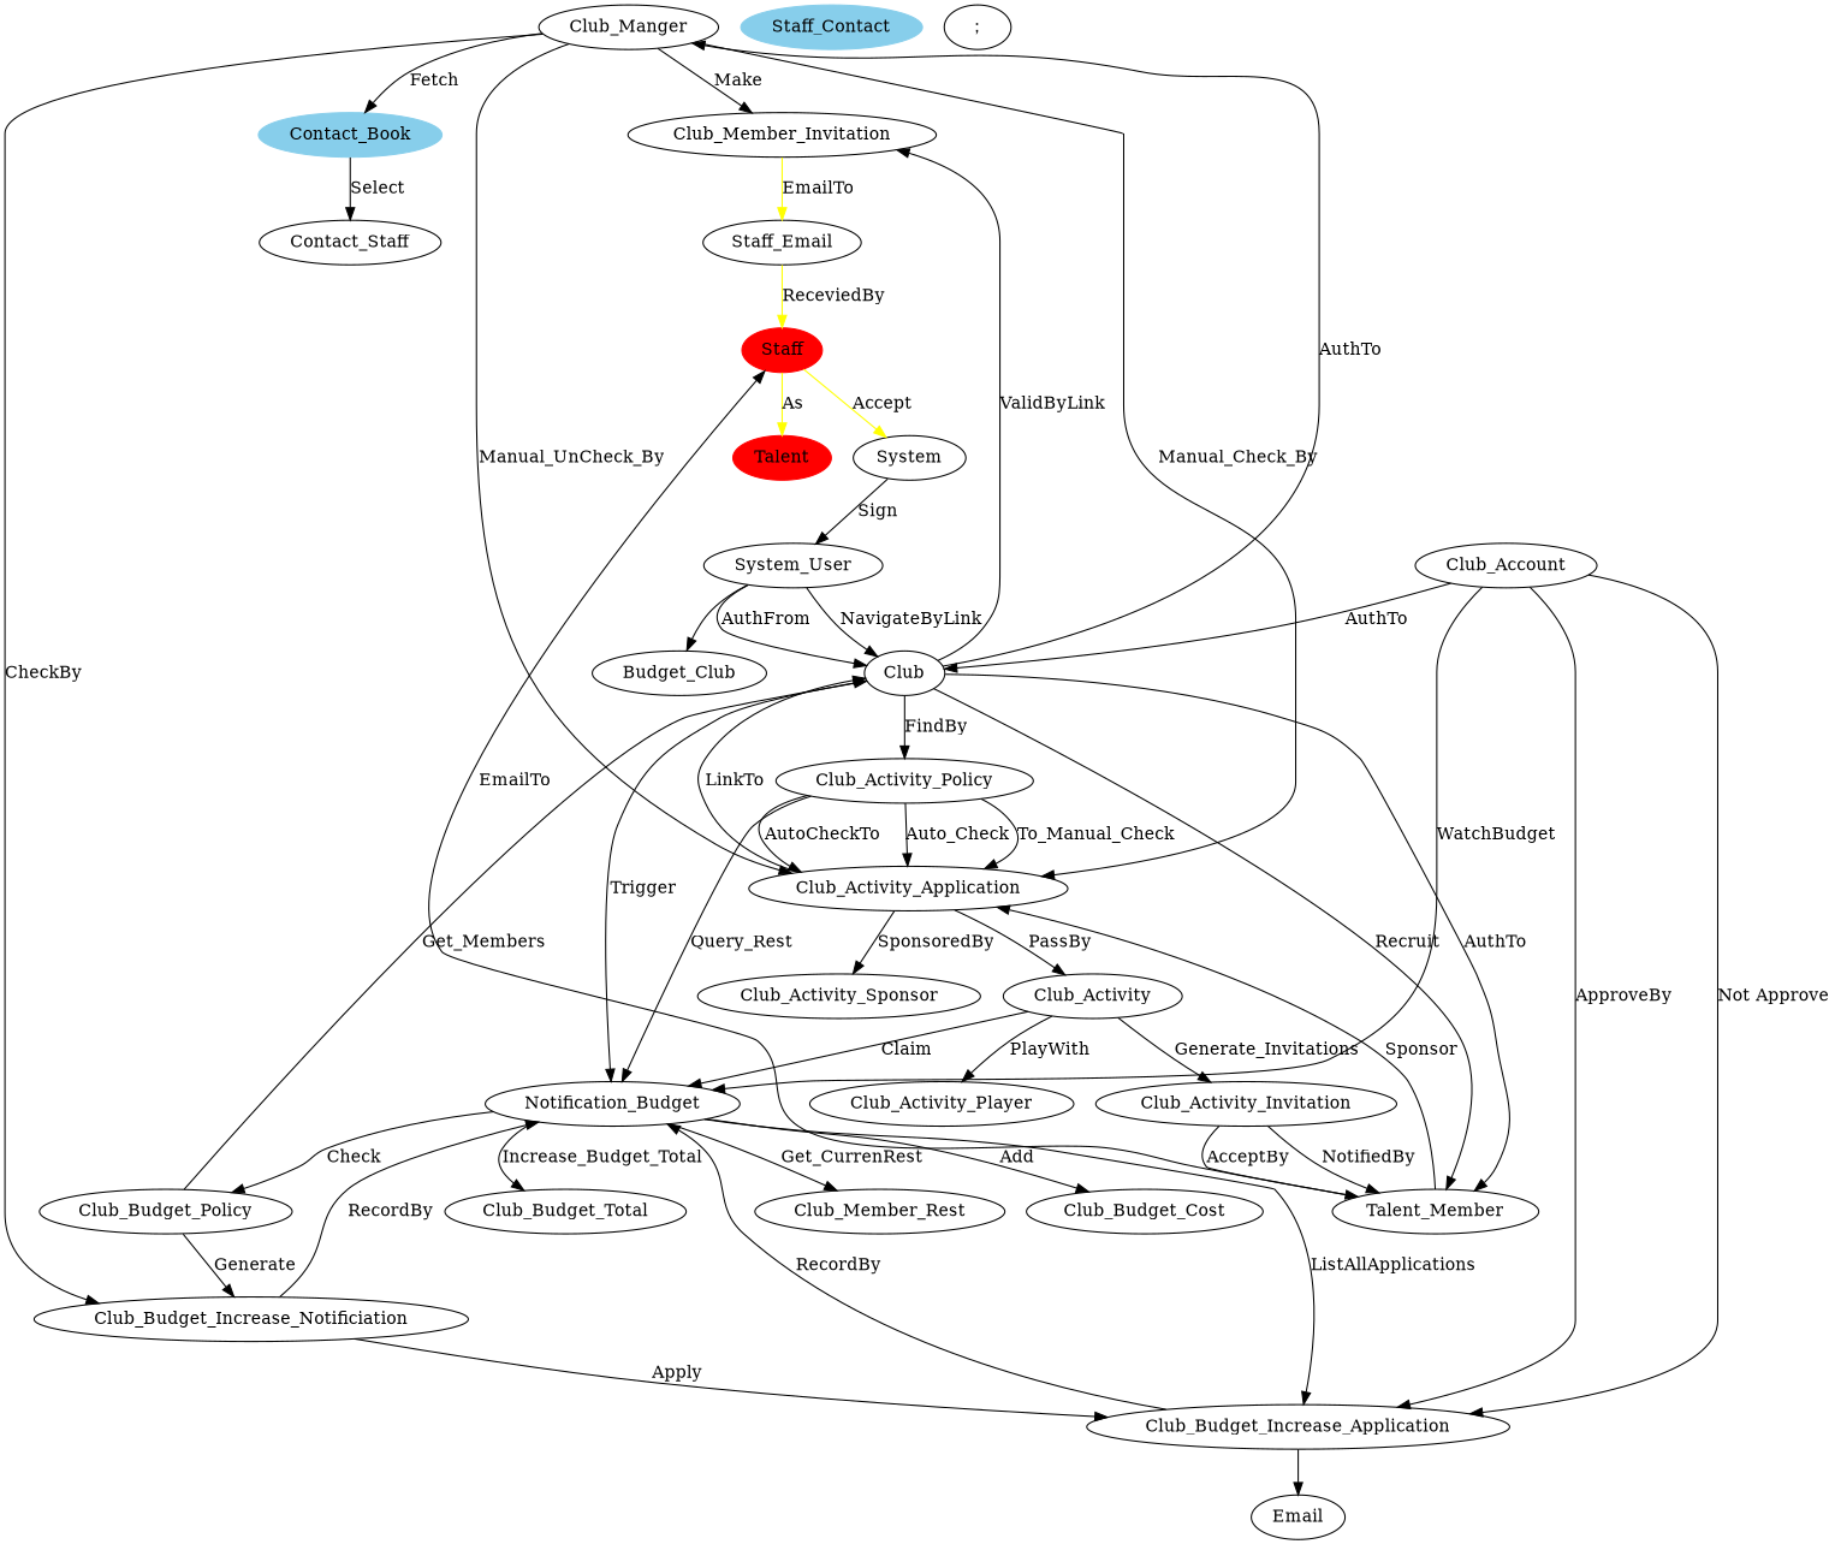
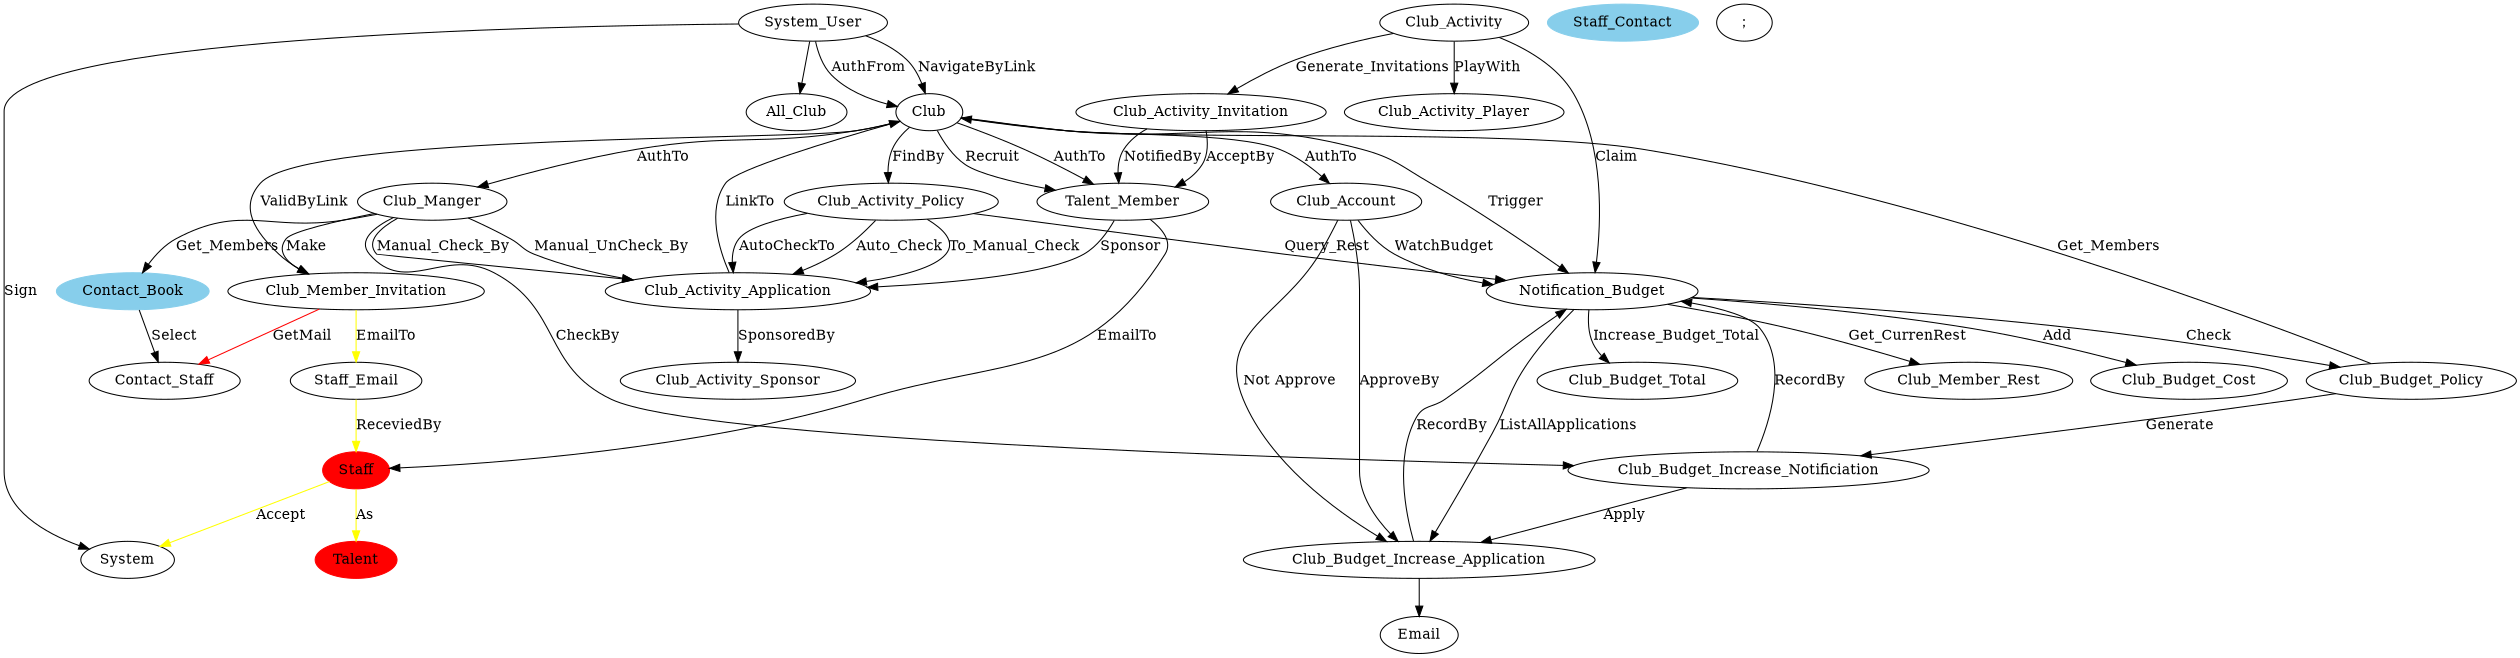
  digraph {
    n1 [color=skyblue label=Contact_Book style=filled]
    n2 [color=skyblue label=Staff_Contact style=filled]
    n3 [color=red label=Staff style=filled]
    n4 [color=red label=Talent style=filled]
    n5 [label=Club]
    n6 [label=Club_Account]
    n7 [label=Club_Manger]
    n8 [label=Talent_Member]
    n9 [label=Club_Member_Invitation]
    n10 [label=Notification_Budget]
    n11 [label=Club_Budget_Policy]
    n12 [label=Club_Budget_Increase_Notificiation]
    n13 [label=Club_Budget_Increase_Application]
    n14 [label=Club_Budget_Total]
    n15 [label=Club_Member_Rest]
    n16 [label=Club_Budget_Cost]
    n17 [label=Club_Activity]
    n18 [label=Club_Activity_Sponsor]
    n19 [label=Club_Activity_Application]
    n20 [label=Club_Activity_Policy]
    n21 [label=Club_Activity_Invitation]
    n22 [label=Club_Activity_Player]
    Contact_Staff
    System
    Staff_Email
    Email
    System_User
-   All_Club [label=Budget_Club]
+   All_Club
    "；"
    subgraph sub_1 {
      label=Contacts
      n1
      n2
    }
    subgraph sub_2 {
      label=SSO
      n3
      n4
    }
    subgraph sub_3 {
      label=Club
      n5
      n6
      n7
      n8
      n9
      n10
      n11
      n12
      n13
      n14
      n15
      n16
      n17
      n18
      n19
      n20
      n21
      n22
    }
    n1 -> Contact_Staff [label=Select]
    n3 -> n4 [color=yellow label=As]
    n3 -> System [color=yellow label=Accept]
-   n6 -> n5 [label=AuthTo]
+   n5 -> n6 [label=AuthTo]
    n5 -> n7 [label=AuthTo]
    n5 -> n8 [label=AuthTo]
    n5 -> n8 [label=Recruit]
    n5 -> n9 [label=ValidByLink]
    n5 -> n10 [label=Trigger]
    n5 -> n20 [label=FindBy]
    n6 -> n10 [label=WatchBudget]
    n6 -> n13 [label=ApproveBy]
    n6 -> n13 [label="Not Approve"]
-   n7 -> n1 [label=Fetch]
+   n7 -> n1 [label=Get_Members]
    n7 -> n9 [label=Make]
    n7 -> n12 [label=CheckBy]
    n7 -> n19 [label=Manual_Check_By]
    n7 -> n19 [label=Manual_UnCheck_By]
    n8 -> n3 [label=EmailTo]
    n8 -> n19 [label=Sponsor]
+   n9 -> Contact_Staff [color=red label=GetMail]
    n9 -> Staff_Email [color=yellow label=EmailTo]
    n10 -> n11 [label=Check]
    n10 -> n13 [label=ListAllApplications]
    n10 -> n14 [label=Increase_Budget_Total]
    n10 -> n15 [label=Get_CurrenRest]
    n10 -> n16 [label=Add]
    n11 -> n5 [label=Get_Members]
    n11 -> n12 [label=Generate]
    n12 -> n10 [label=RecordBy]
    n12 -> n13 [label=Apply]
    n13 -> n10 [label=RecordBy]
    n13 -> Email
    n17 -> n10 [label=Claim]
    n17 -> n21 [label=Generate_Invitations]
    n17 -> n22 [label=PlayWith]
    n19 -> n5 [label=LinkTo]
-   n19 -> n17 [label=PassBy]
    n19 -> n18 [label=SponsoredBy]
    n20 -> n10 [label=Query_Rest]
    n20 -> n19 [label=AutoCheckTo]
    n20 -> n19 [label=Auto_Check]
    n20 -> n19 [label=To_Manual_Check]
    n21 -> n8 [label=NotifiedBy]
    n21 -> n8 [label=AcceptBy]
-   System -> System_User [label=Sign]
+   System_User -> System [label=Sign]
    Staff_Email -> n3 [color=yellow label=ReceviedBy]
    System_User -> n5 [label=AuthFrom]
    System_User -> n5 [label=NavigateByLink]
    System_User -> All_Club
  }
